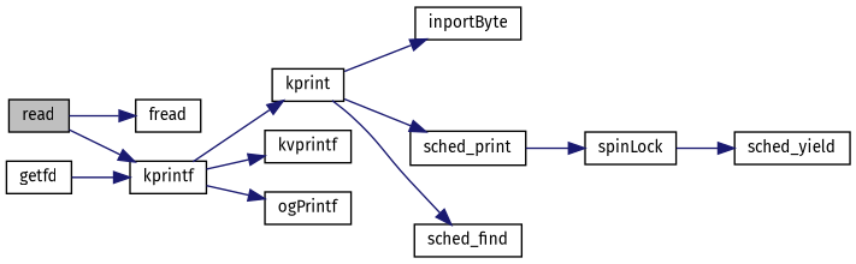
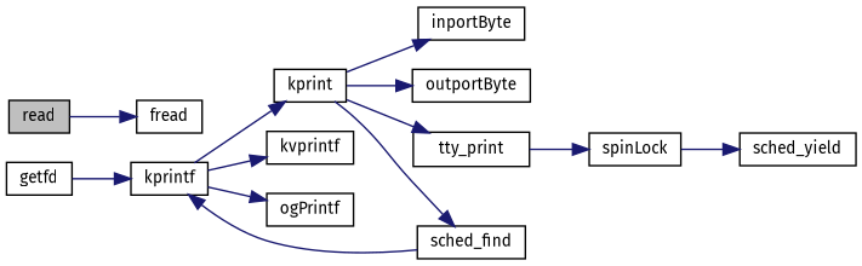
  digraph {
    fontname="Fira Sans"
    rankdir=LR
    node [color=black fillcolor=white fontname="Fira Sans" fontsize=10 shape=record style=filled]
    edge [color=midnightblue fontname="Fira Sans" fontsize=10 labelfontname=Helvetica labelfontsize=10 style=solid]
    n1 [fillcolor=grey75 fontcolor=black height=0.2 label=read width=0.4]
    n2 [height=0.2 label=fread width=0.4]
    n3 [height=0.2 label=kprintf width=0.4]
    n4 [height=0.2 label=getfd width=0.4]
    n5 [height=0.2 label=kprint width=0.4]
    n6 [height=0.2 label=kvprintf width=0.4]
    n7 [height=0.2 label=ogPrintf width=0.4]
    n8 [height=0.2 label=inportByte width=0.4]
+   n9 [height=0.2 label=outportByte width=0.4]
    n10 [height=0.2 label=sched_find width=0.4]
-   n11 [height=0.2 label=sched_print width=0.4]
+   n11 [height=0.2 label=tty_print width=0.4]
    n12 [height=0.2 label=spinLock width=0.4]
    n13 [height=0.2 label=sched_yield width=0.4]
    n1 -> n2
-   n1 -> n3
+   n10 -> n3
    n3 -> n5
    n3 -> n6
    n3 -> n7
    n4 -> n3
    n5 -> n8
+   n5 -> n9
    n5 -> n10
    n5 -> n11
    n11 -> n12
    n12 -> n13
  }
